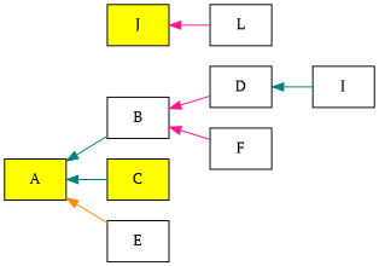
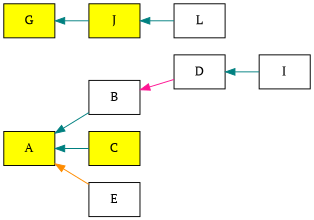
  digraph {
    dir=back
    fontname="PT Serif"
    rankdir=LR
    node [fontname="PT Serif" shape=rect]
    edge [color=teal dir=back fontname="PT Serif"]
    A [fillcolor=yellow style=filled]
    B
    C [fillcolor=yellow style=filled]
    E
    D
-   F
    I
+   G [fillcolor=yellow style=filled]
    J [fillcolor=yellow style=filled]
    L
    A -> B
    A -> C
    A -> E [color=darkorange]
    B -> D [color=deeppink]
-   B -> F [color=deeppink]
    D -> I
-   J -> L [color=deeppink]
+   G -> J
+   J -> L
  }
